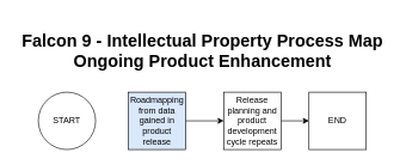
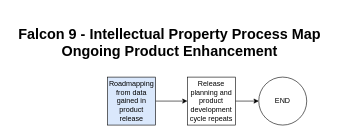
  <mxCell id="0" />
  <mxCell id="1" parent="0" />
  <mxCell id="2" value="&lt;h1 style=&quot;color: rgb(240 , 240 , 240) ; font-family: &amp;#34;helvetica&amp;#34; ; font-style: normal ; letter-spacing: normal ; text-indent: 0px ; text-transform: none ; word-spacing: 0px&quot;&gt;&lt;font color=&quot;#000000&quot; style=&quot;background-color: rgb(255 , 255 , 255)&quot;&gt;Falcon 9 - Intellectual Property Process Map Ongoing Product Enhancement&lt;/font&gt;&lt;/h1&gt;" style="text;whiteSpace=wrap;html=1;align=center;" parent="1" vertex="1"><mxGeometry x="20" y="20" width="525" height="74" as="geometry" /></mxCell>
- <mxCell id="3" value="START" style="ellipse;whiteSpace=wrap;html=1;aspect=fixed;" parent="1" vertex="1"><mxGeometry x="53" y="128" width="80" height="80" as="geometry" /></mxCell>
  <mxCell id="4" value="" style="edgeStyle=none;html=1;strokeColor=#000000;" edge="1" parent="1" source="5" target="7"><mxGeometry relative="1" as="geometry" /></mxCell>
  <mxCell id="5" value="Roadmapping from data gained in product release" style="whiteSpace=wrap;html=1;aspect=fixed;fillColor=#dae8fc;" parent="1" vertex="1"><mxGeometry x="179" y="128" width="80" height="80" as="geometry" /></mxCell>
  <mxCell id="6" value="" style="edgeStyle=none;html=1;strokeColor=#000000;" edge="1" parent="1" source="7" target="8"><mxGeometry relative="1" as="geometry" /></mxCell>
  <mxCell id="7" value="Release planning and product development cycle repeats" style="whiteSpace=wrap;html=1;aspect=fixed;" vertex="1" parent="1"><mxGeometry x="312" y="128" width="80" height="80" as="geometry" /></mxCell>
- <mxCell id="8" value="END" style="whiteSpace=wrap;html=1;aspect=fixed;rounded=0;" vertex="1" parent="1"><mxGeometry x="431" y="128" width="80" height="80" as="geometry" /></mxCell>
+ <mxCell id="8" value="END" style="ellipse;whiteSpace=wrap;html=1;aspect=fixed;" vertex="1" parent="1"><mxGeometry x="431" y="128" width="80" height="80" as="geometry" /></mxCell>
